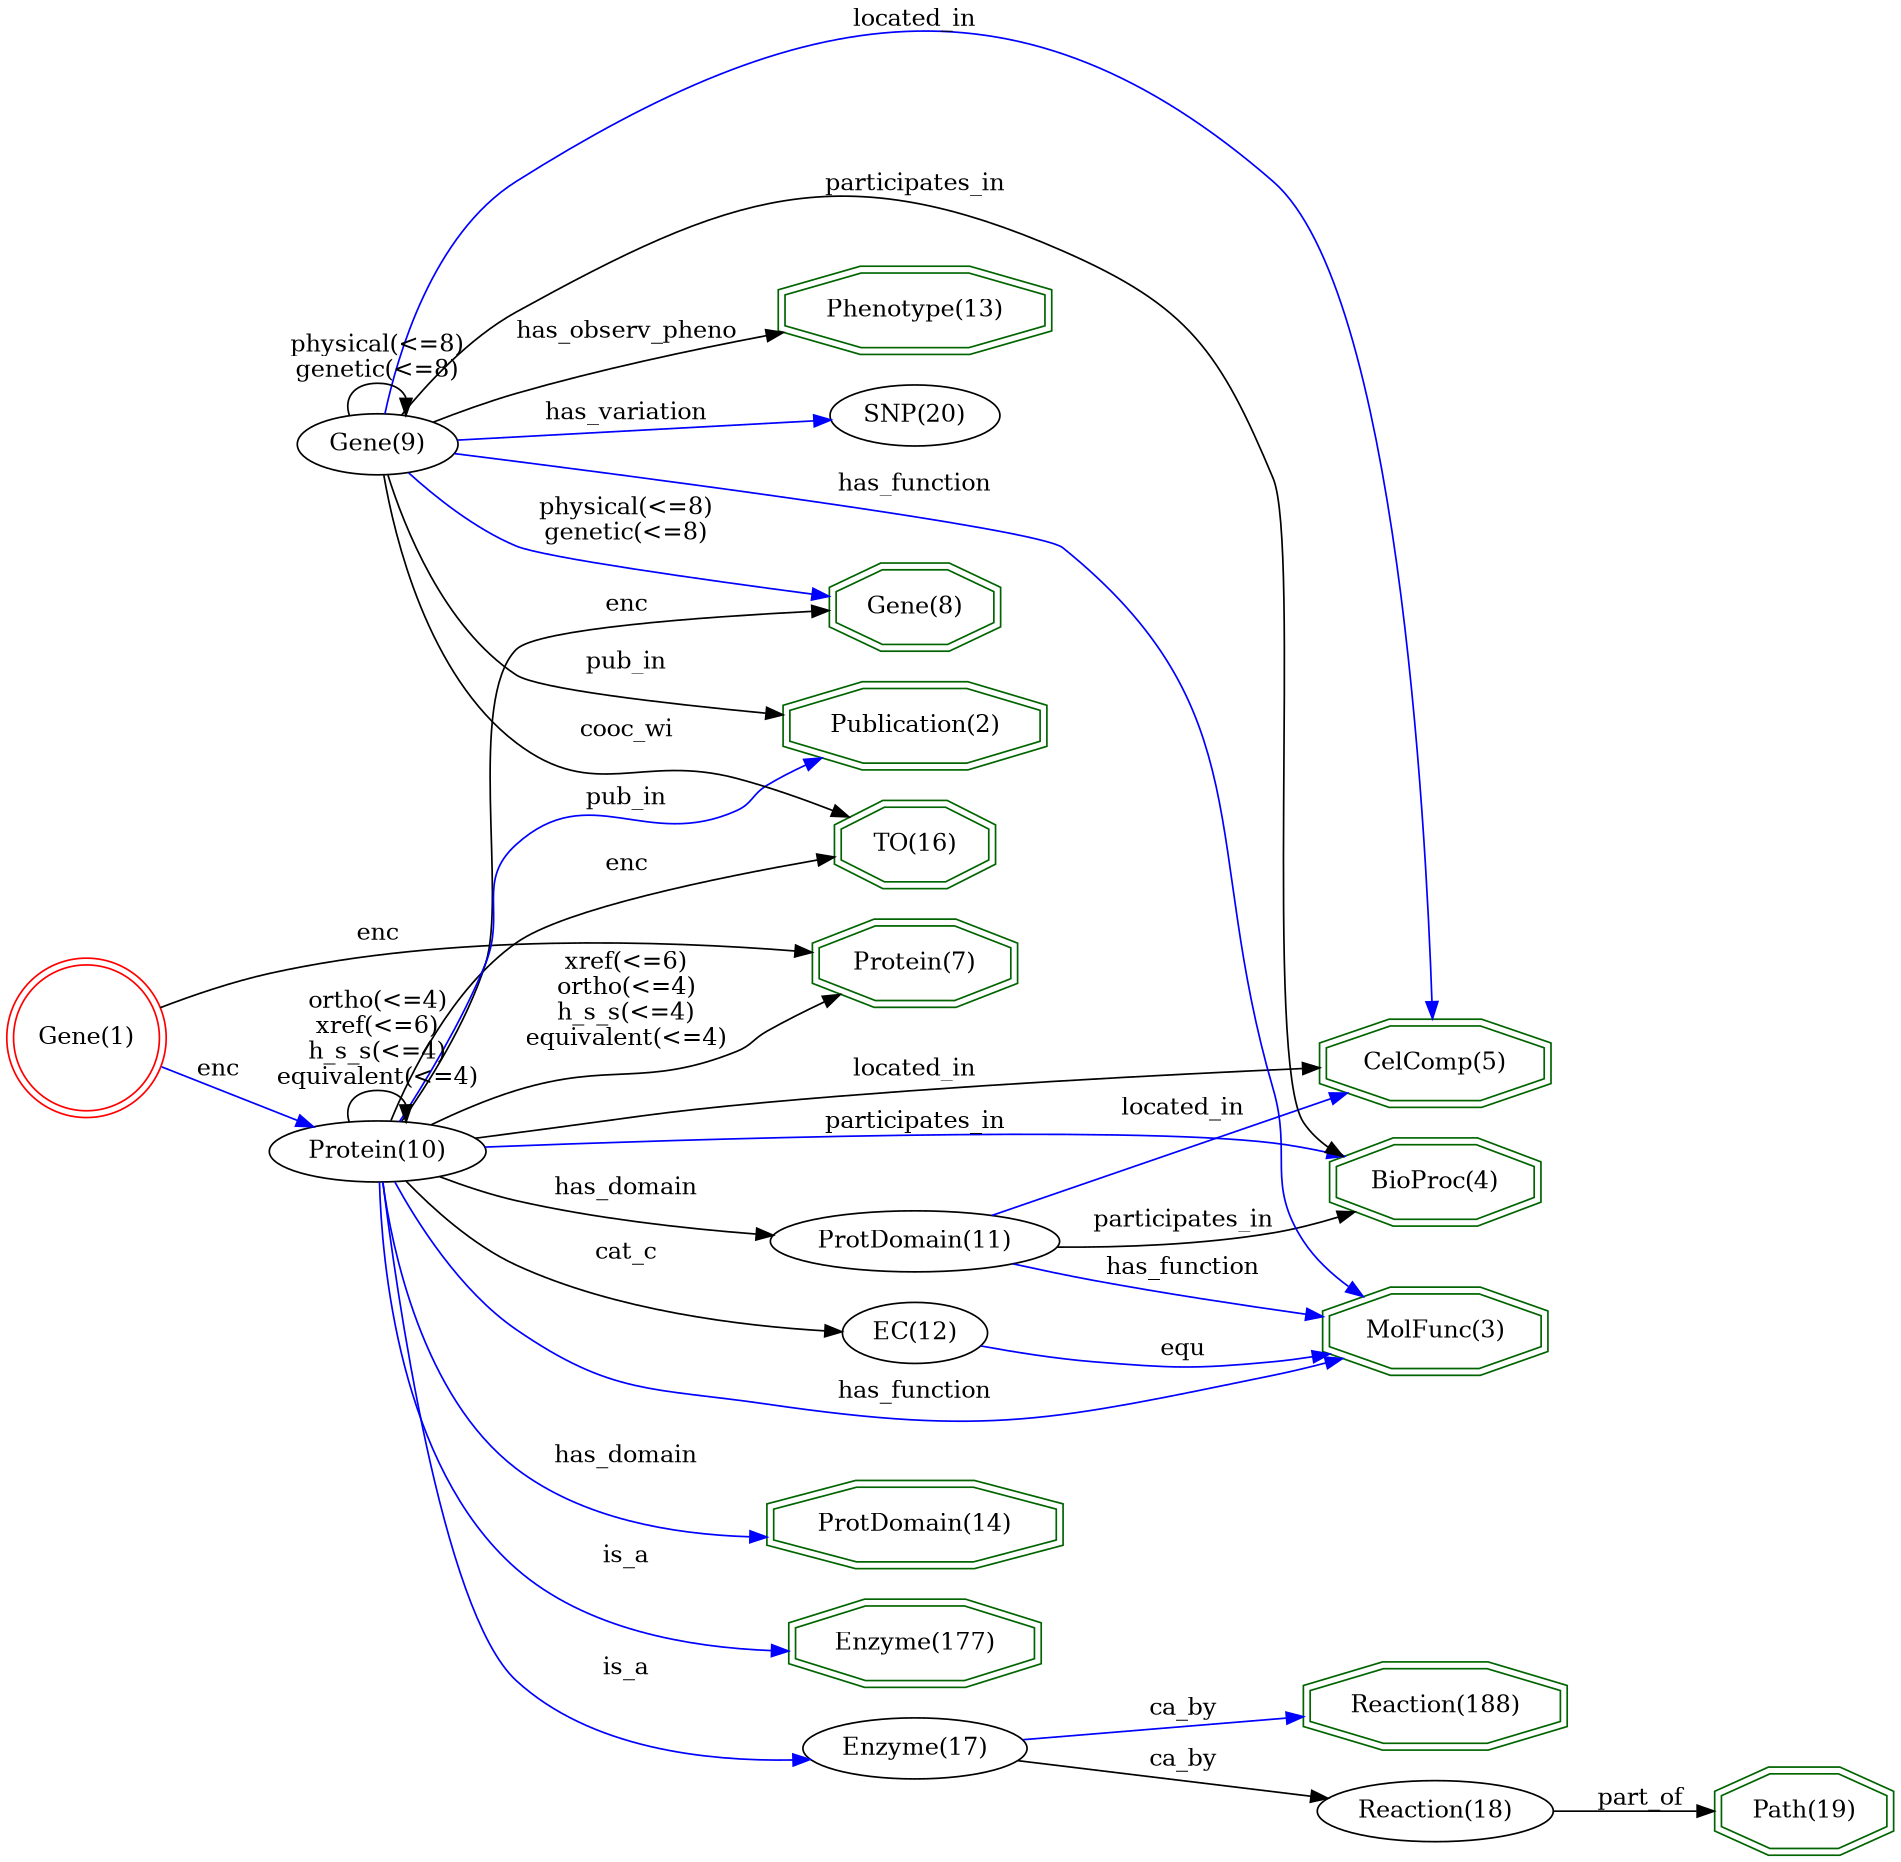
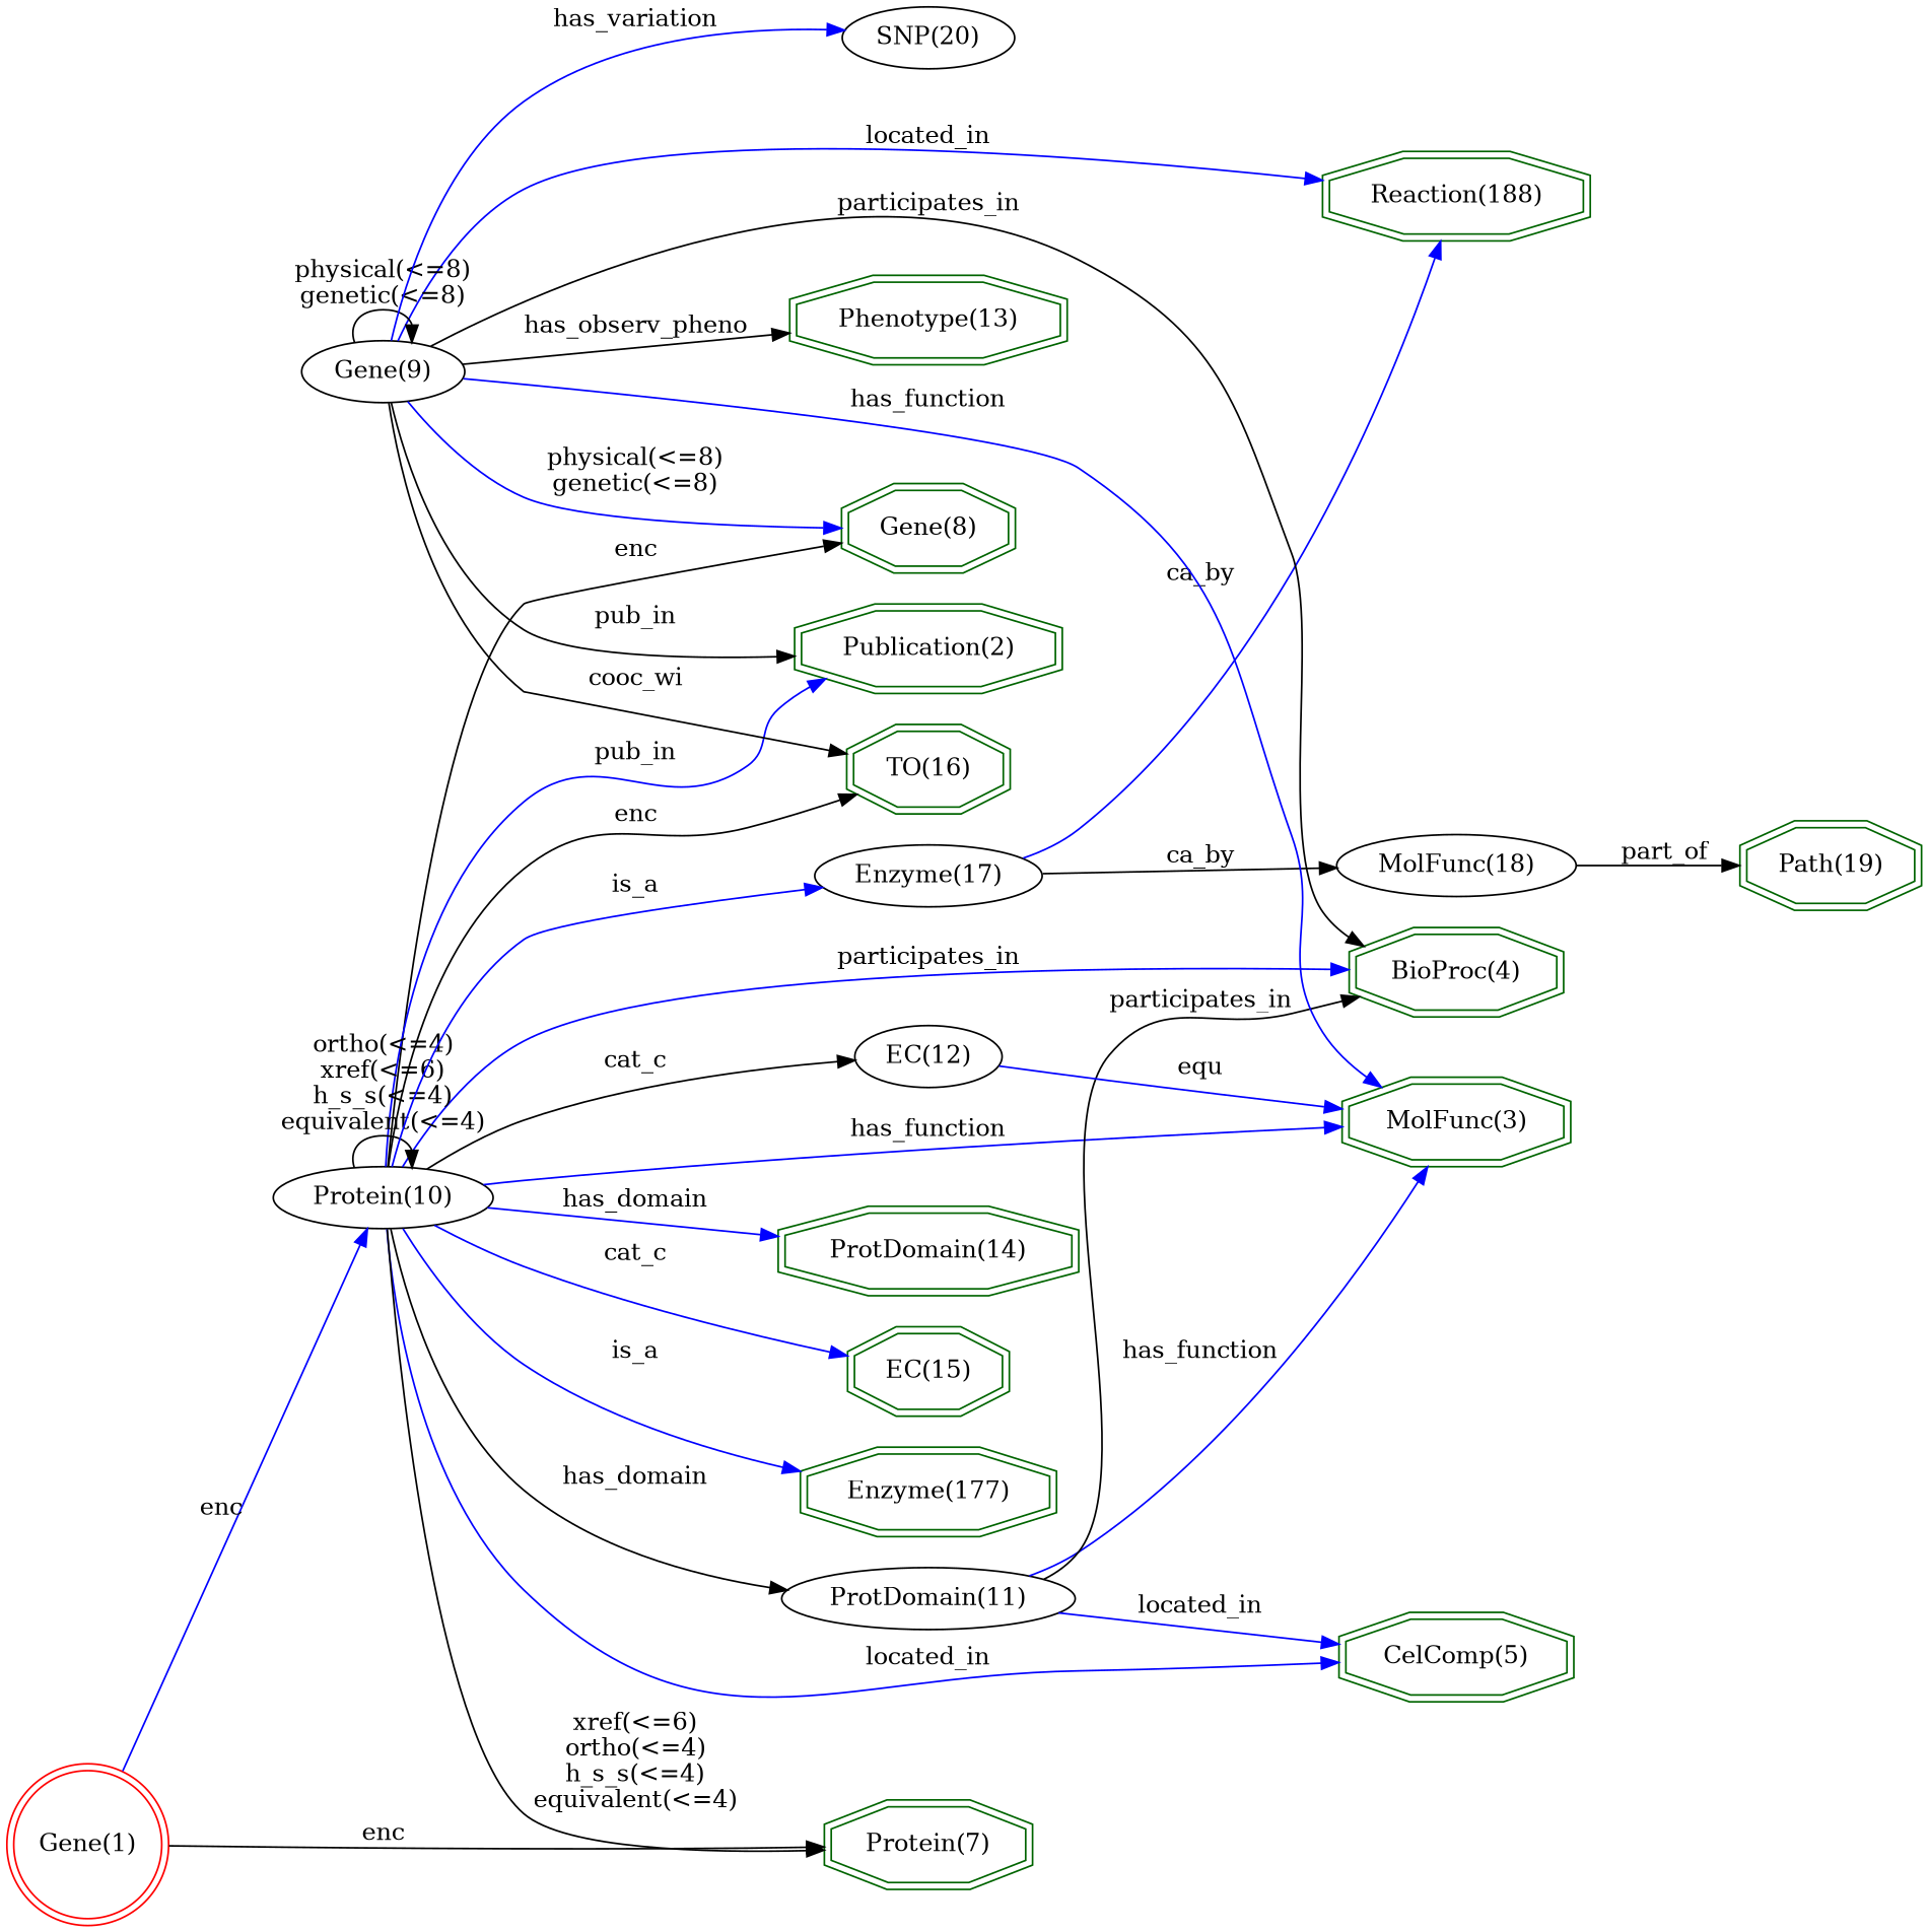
  digraph {
    rankdir=LR
    node [color=darkgreen shape=doubleoctagon]
    edge [color=blue]
    "CelComp(5)" [height=0.61111 width=1.7443]
    "Reaction(188)" [height=0.61111 width=1.9359]
    "Path(19)" [height=0.61111 width=1.3307]
    "TO(16)" [height=0.61111 width=1.2077]
    "MolFunc(3)" [height=0.61111 width=1.7]
    "BioProc(4)" [height=0.61111 width=1.5966]
    "ProtDomain(14)" [height=0.61111 width=2.1578]
    "Gene(8)" [height=0.61111 width=1.286]
    "Publication(2)" [height=0.61111 width=1.9362]
+   "EC(15)" [height=0.61111 width=1.1977]
    "Protein(7)" [height=0.61111 width=1.4931]
    "Phenotype(13)" [height=0.61111 width=1.9805]
    "Enzyme(177)" [height=0.61111 width=1.8621]
    "Gene(1)" [color=red height=1.1966 shape=doublecircle width=1.1966]
    "Protein(10)" [height=0.5 width=1.3996 color="" shape=""]
    "Enzyme(17)" [height=0.5 width=1.4949 color="" shape=""]
    "ProtDomain(11)" [height=0.5 width=1.8819 color="" shape=""]
    "EC(12)" [height=0.5 width=1.0039 color="" shape=""]
-   "Reaction(18)" [height=0.5 width=1.5631 color="" shape=""]
+   "Reaction(18)" [height=0.5 width=1.5631 label="MolFunc(18)" color="" shape=""]
    "Gene(9)" [height=0.5 width=1.0855 color="" shape=""]
    "SNP(20)" [height=0.5 width=1.1406 color="" shape=""]
    "Gene(1)" -> "Protein(7)" [color=black label=enc]
    "Gene(1)" -> "Protein(10)" [label=enc]
-   "Protein(10)" -> "CelComp(5)" [color=black label=located_in]
+   "Protein(10)" -> "CelComp(5)" [label=located_in]
    "Protein(10)" -> "TO(16)" [color=black label=enc]
    "Protein(10)" -> "MolFunc(3)" [label=has_function]
    "Protein(10)" -> "BioProc(4)" [label=participates_in]
    "Protein(10)" -> "ProtDomain(14)" [label=has_domain]
    "Protein(10)" -> "Gene(8)" [color=black label=enc]
    "Protein(10)" -> "Publication(2)" [label=pub_in]
+   "Protein(10)" -> "EC(15)" [label=cat_c]
    "Protein(10)" -> "Protein(7)" [color=black label="xref(<=6)\northo(<=4)\nh_s_s(<=4)\nequivalent(<=4)"]
    "Protein(10)" -> "Enzyme(177)" [label=is_a]
    "Protein(10)" -> "Protein(10)" [color=black label="ortho(<=4)\nxref(<=6)\nh_s_s(<=4)\nequivalent(<=4)"]
    "Protein(10)" -> "Enzyme(17)" [label=is_a]
    "Protein(10)" -> "ProtDomain(11)" [color=black label=has_domain]
    "Protein(10)" -> "EC(12)" [color=black label=cat_c]
    "Enzyme(17)" -> "Reaction(188)" [label=ca_by]
    "Enzyme(17)" -> "Reaction(18)" [color=black label=ca_by]
    "ProtDomain(11)" -> "CelComp(5)" [label=located_in]
    "ProtDomain(11)" -> "MolFunc(3)" [label=has_function]
    "ProtDomain(11)" -> "BioProc(4)" [color=black label=participates_in]
    "EC(12)" -> "MolFunc(3)" [label=equ]
    "Reaction(18)" -> "Path(19)" [color=black label=part_of]
-   "Gene(9)" -> "CelComp(5)" [label=located_in]
+   "Gene(9)" -> "Reaction(188)" [label=located_in]
    "Gene(9)" -> "TO(16)" [color=black label=cooc_wi]
    "Gene(9)" -> "MolFunc(3)" [label=has_function]
    "Gene(9)" -> "BioProc(4)" [color=black label=participates_in]
    "Gene(9)" -> "Gene(8)" [label="physical(<=8)\ngenetic(<=8)"]
    "Gene(9)" -> "Publication(2)" [color=black label=pub_in]
    "Gene(9)" -> "Phenotype(13)" [color=black label=has_observ_pheno]
    "Gene(9)" -> "Gene(9)" [color=black label="physical(<=8)\ngenetic(<=8)"]
    "Gene(9)" -> "SNP(20)" [label=has_variation]
  }
